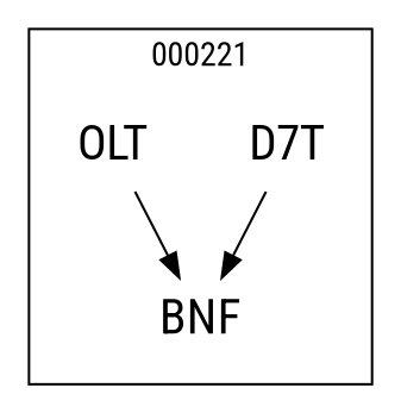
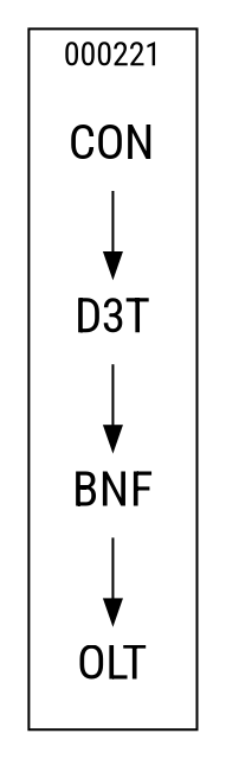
  strict digraph {
    fontname="Roboto Condensed"
    node [fontname="Roboto Condensed" fontsize=20 shape=plaintext]
    edge [fontname="Roboto Condensed"]
+   n1 [label=CON]
    n2 [label=BNF]
-   n3 [label=D7T]
+   n3 [label=D3T]
    n4 [label=OLT]
    subgraph cluster_1 {
      label=000221
      labeldoc=t
+     n1
      n2
      n3
      n4
    }
+   n1 -> n3
    n3 -> n2
-   n4 -> n2
+   n2 -> n4
  }
